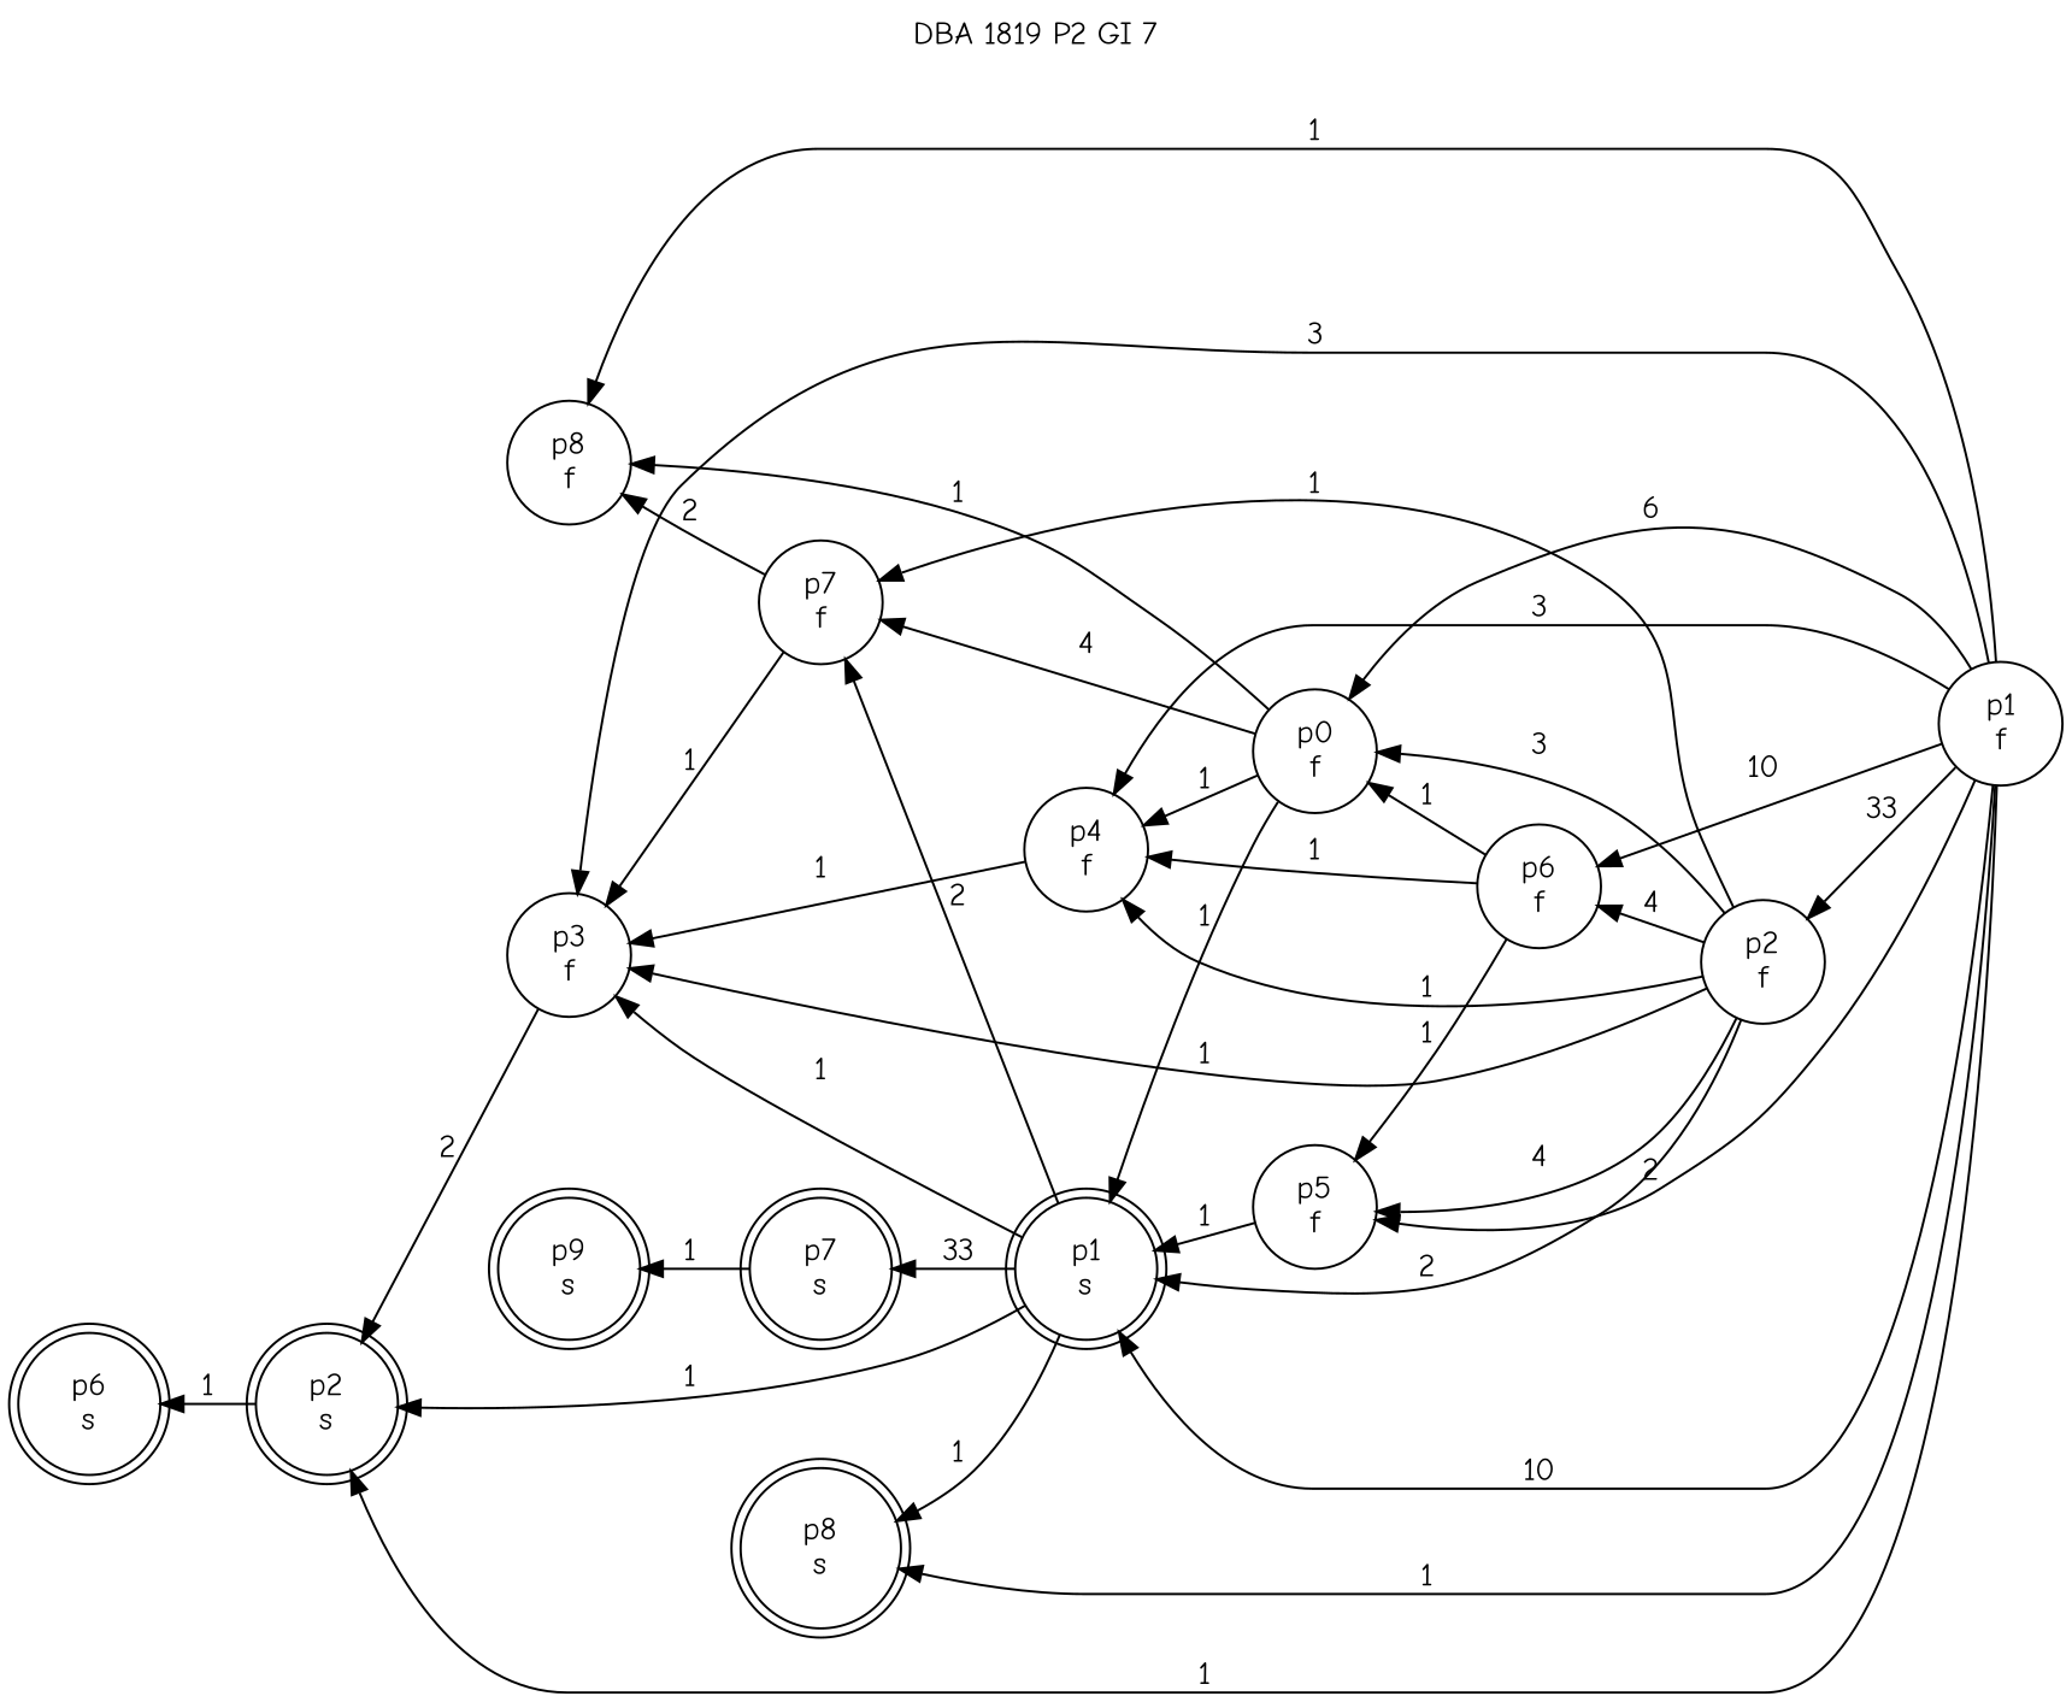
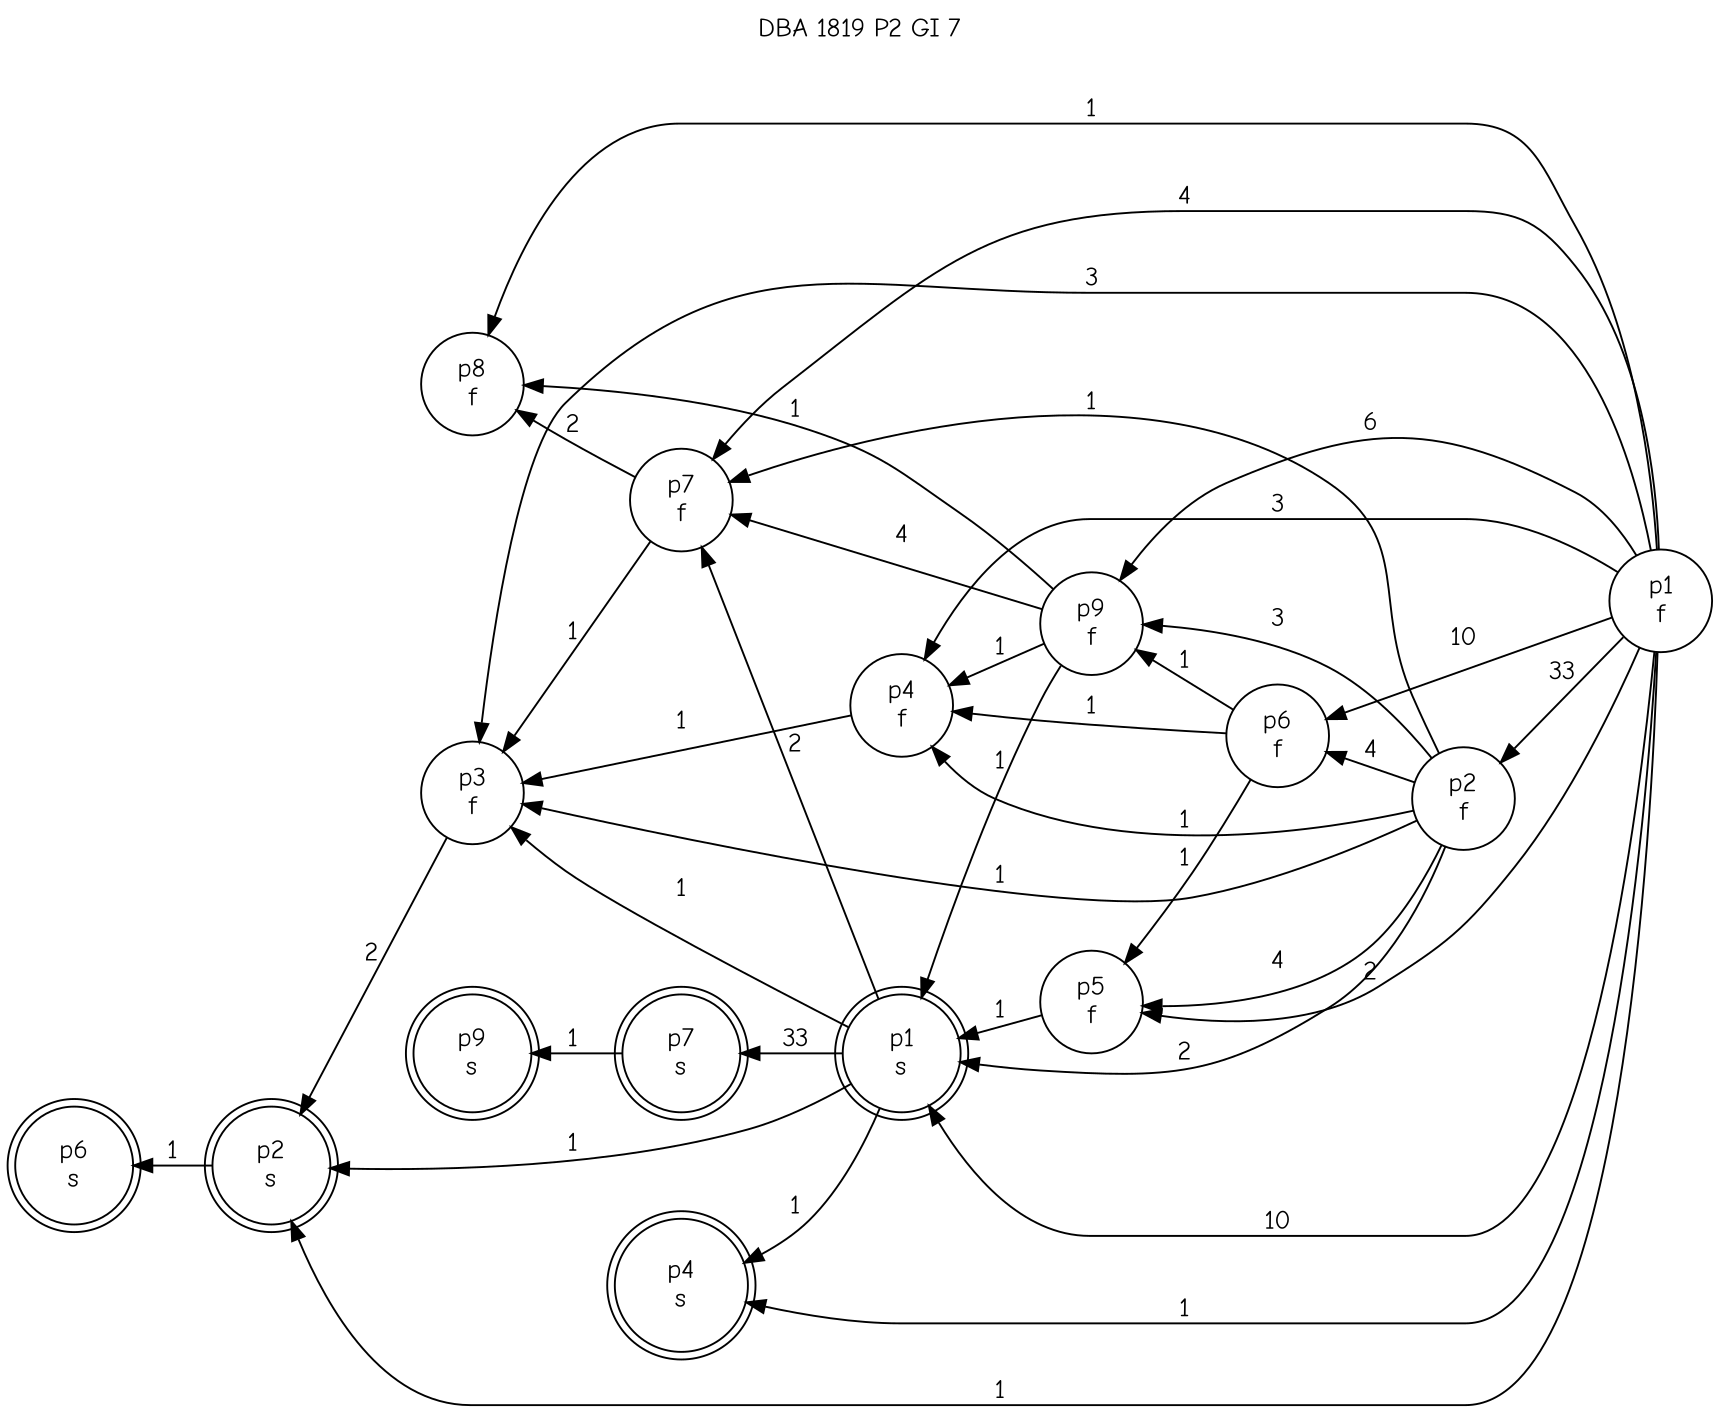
  digraph {
    fontname="Comic Neue"
    label=" DBA 1819 P2 GI 7 "
    labelloc=tl
    rankdir=RL
    node [fontname="Comic Neue" shape=circle]
    edge [fontname="Comic Neue"]
    n1 [label="p1\nf"]
    n2 [label="p2\nf"]
    n3 [label="p6\nf"]
    n4 [label="p5\nf"]
-   n5 [label="p0\nf"]
+   n5 [label="p9\nf"]
    n6 [label="p7\nf"]
    n7 [label="p8\nf"]
    n8 [label="p3\nf"]
    n9 [label="p4\nf"]
    n10 [label="p1\ns" shape=doublecircle]
    n11 [label="p2\ns" shape=doublecircle]
-   n12 [label="p8\ns" shape=doublecircle]
+   n12 [label="p4\ns" shape=doublecircle]
    n13 [label="p7\ns" shape=doublecircle]
    n14 [label="p6\ns" shape=doublecircle]
    n15 [label="p9\ns" shape=doublecircle]
    n1 -> n2 [label=33]
    n1 -> n3 [label=10]
    n1 -> n4 [label=2]
    n1 -> n5 [label=6]
+   n1 -> n6 [label=4]
    n1 -> n7 [label=1]
    n1 -> n8 [label=3]
    n1 -> n9 [label=3]
    n1 -> n10 [label=10]
    n1 -> n11 [label=1]
    n1 -> n12 [label=1]
    n2 -> n3 [label=4]
    n2 -> n4 [label=4]
    n2 -> n5 [label=3]
    n2 -> n6 [label=1]
    n2 -> n8 [label=1]
    n2 -> n9 [label=1]
    n2 -> n10 [label=2]
    n3 -> n4 [label=1]
    n3 -> n5 [label=1]
    n3 -> n9 [label=1]
    n4 -> n10 [label=1]
    n5 -> n6 [label=4]
    n5 -> n7 [label=1]
    n5 -> n9 [label=1]
    n5 -> n10 [label=1]
    n6 -> n7 [label=2]
    n6 -> n8 [label=1]
    n8 -> n11 [label=2]
    n9 -> n8 [label=1]
    n10 -> n6 [label=2]
    n10 -> n8 [label=1]
    n10 -> n11 [label=1]
    n10 -> n12 [label=1]
    n10 -> n13 [label=33]
    n11 -> n14 [label=1]
    n13 -> n15 [label=1]
  }
